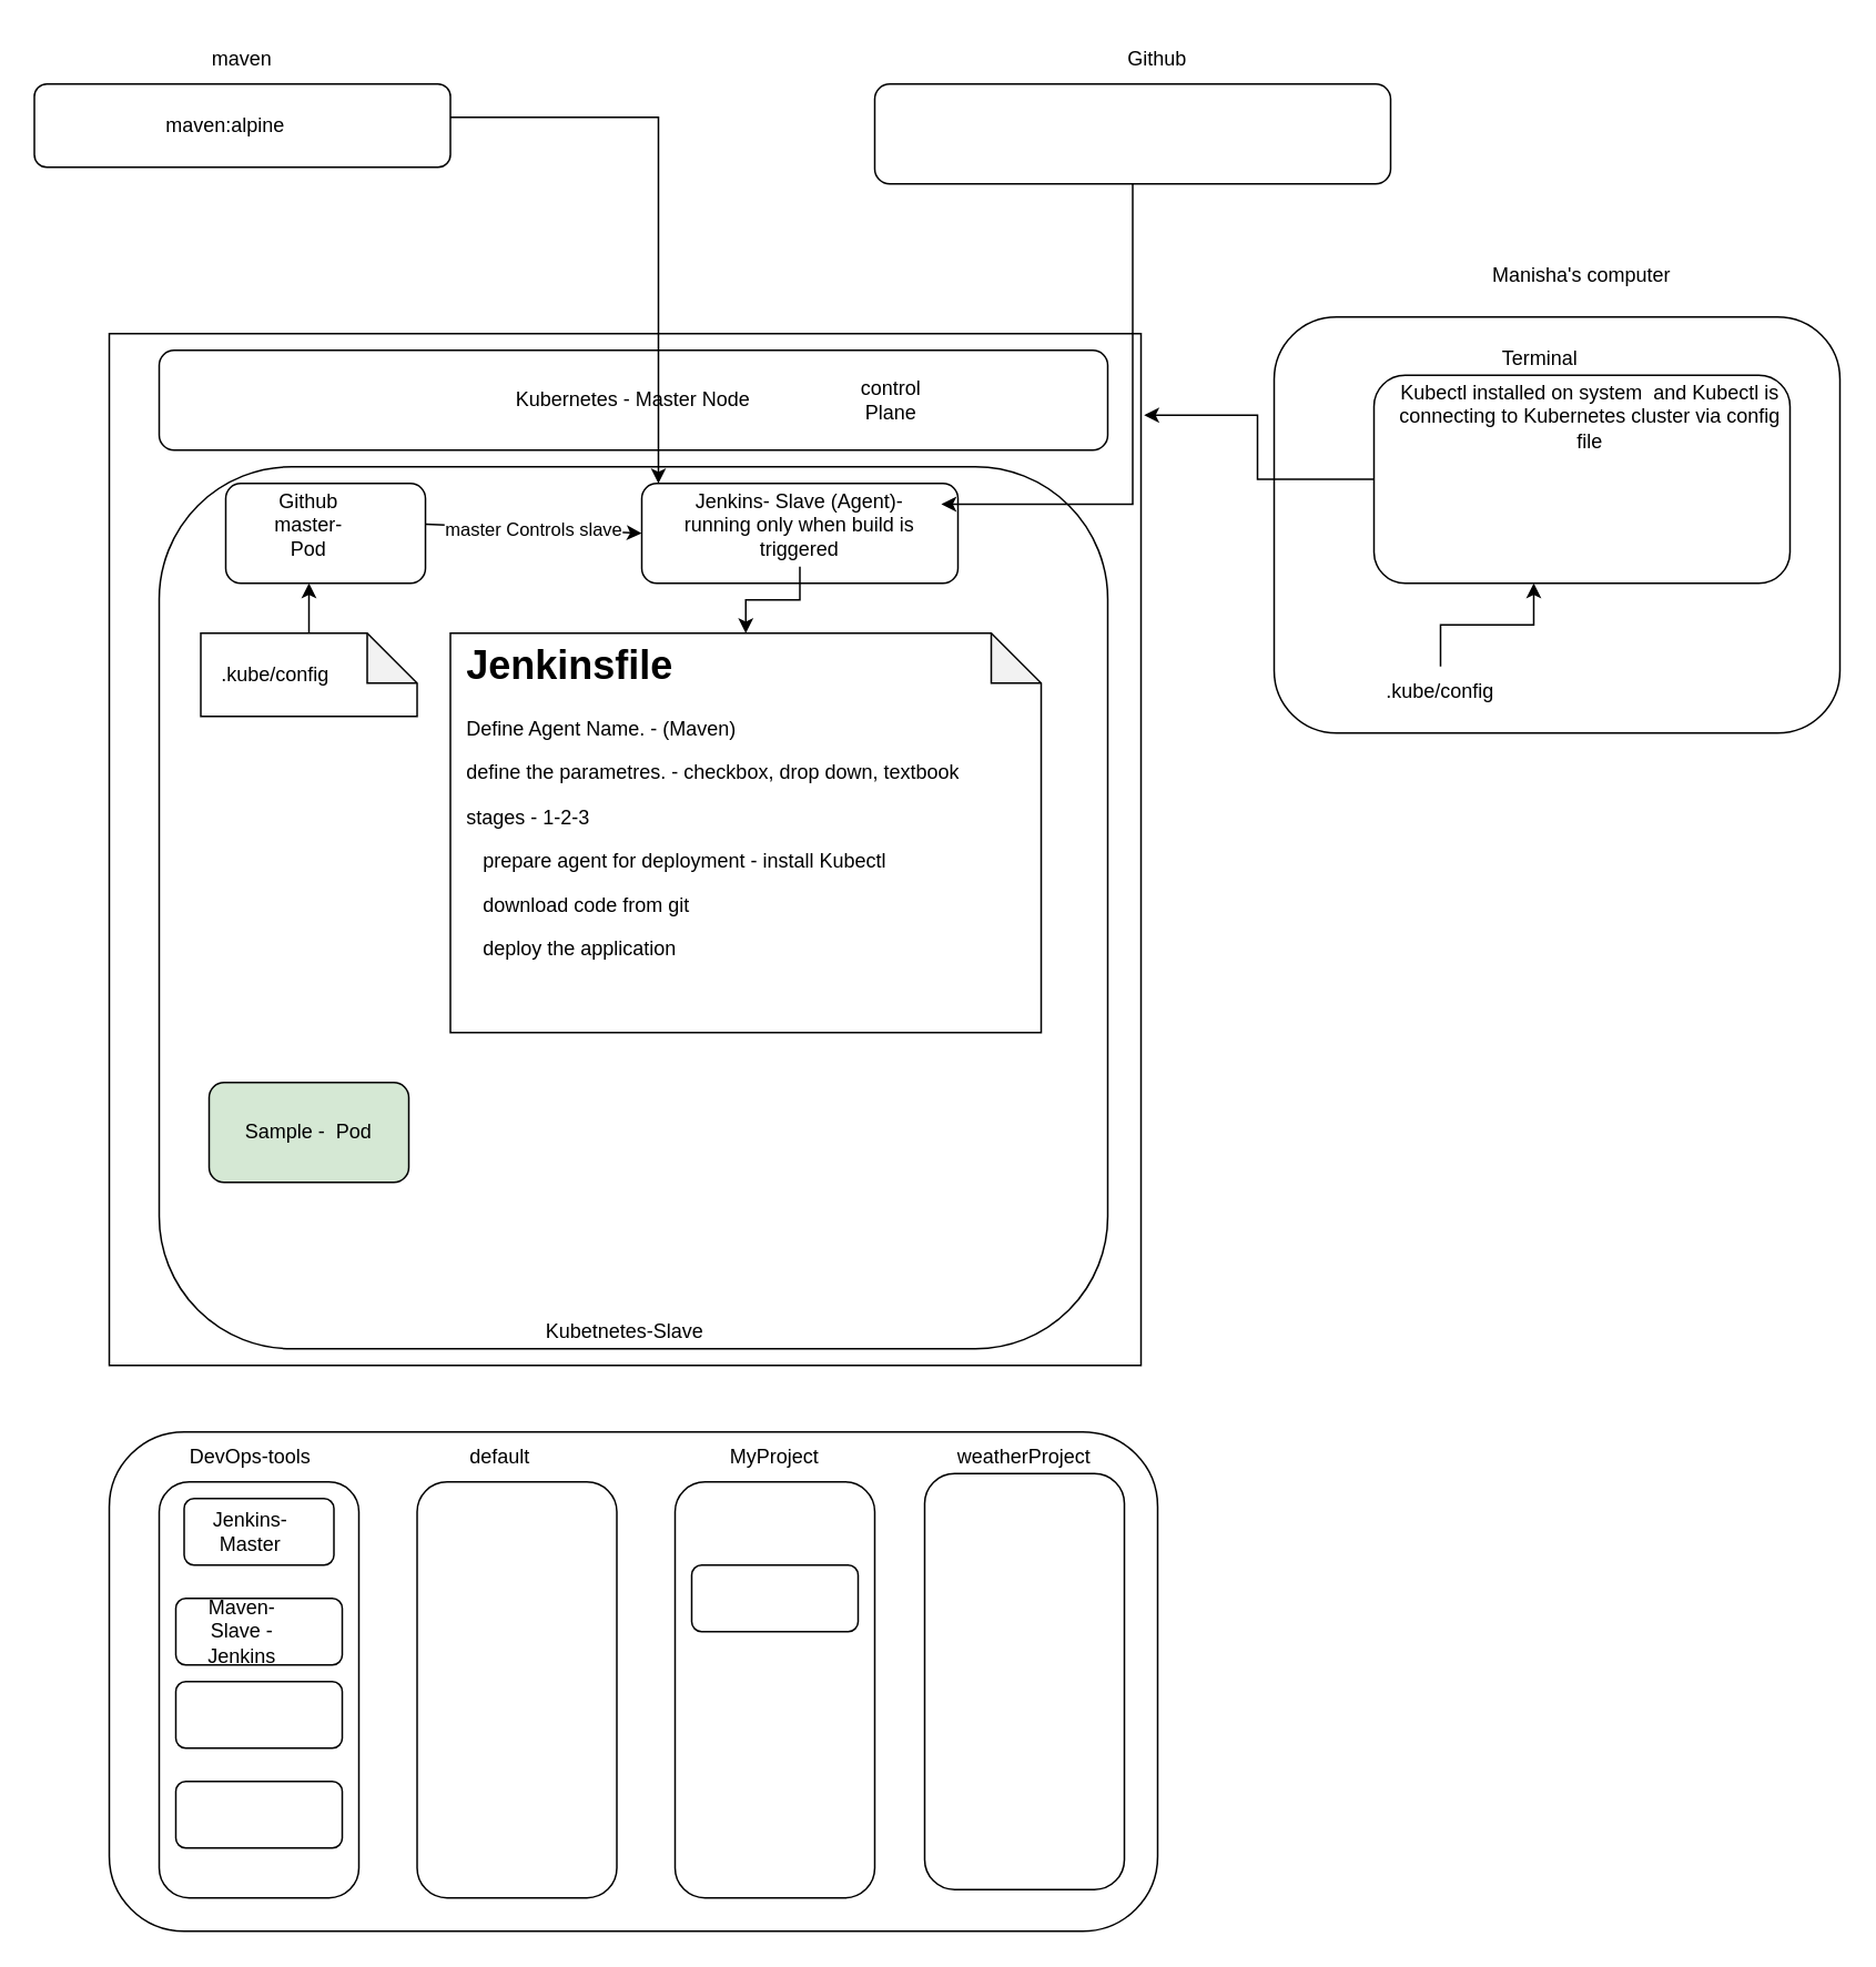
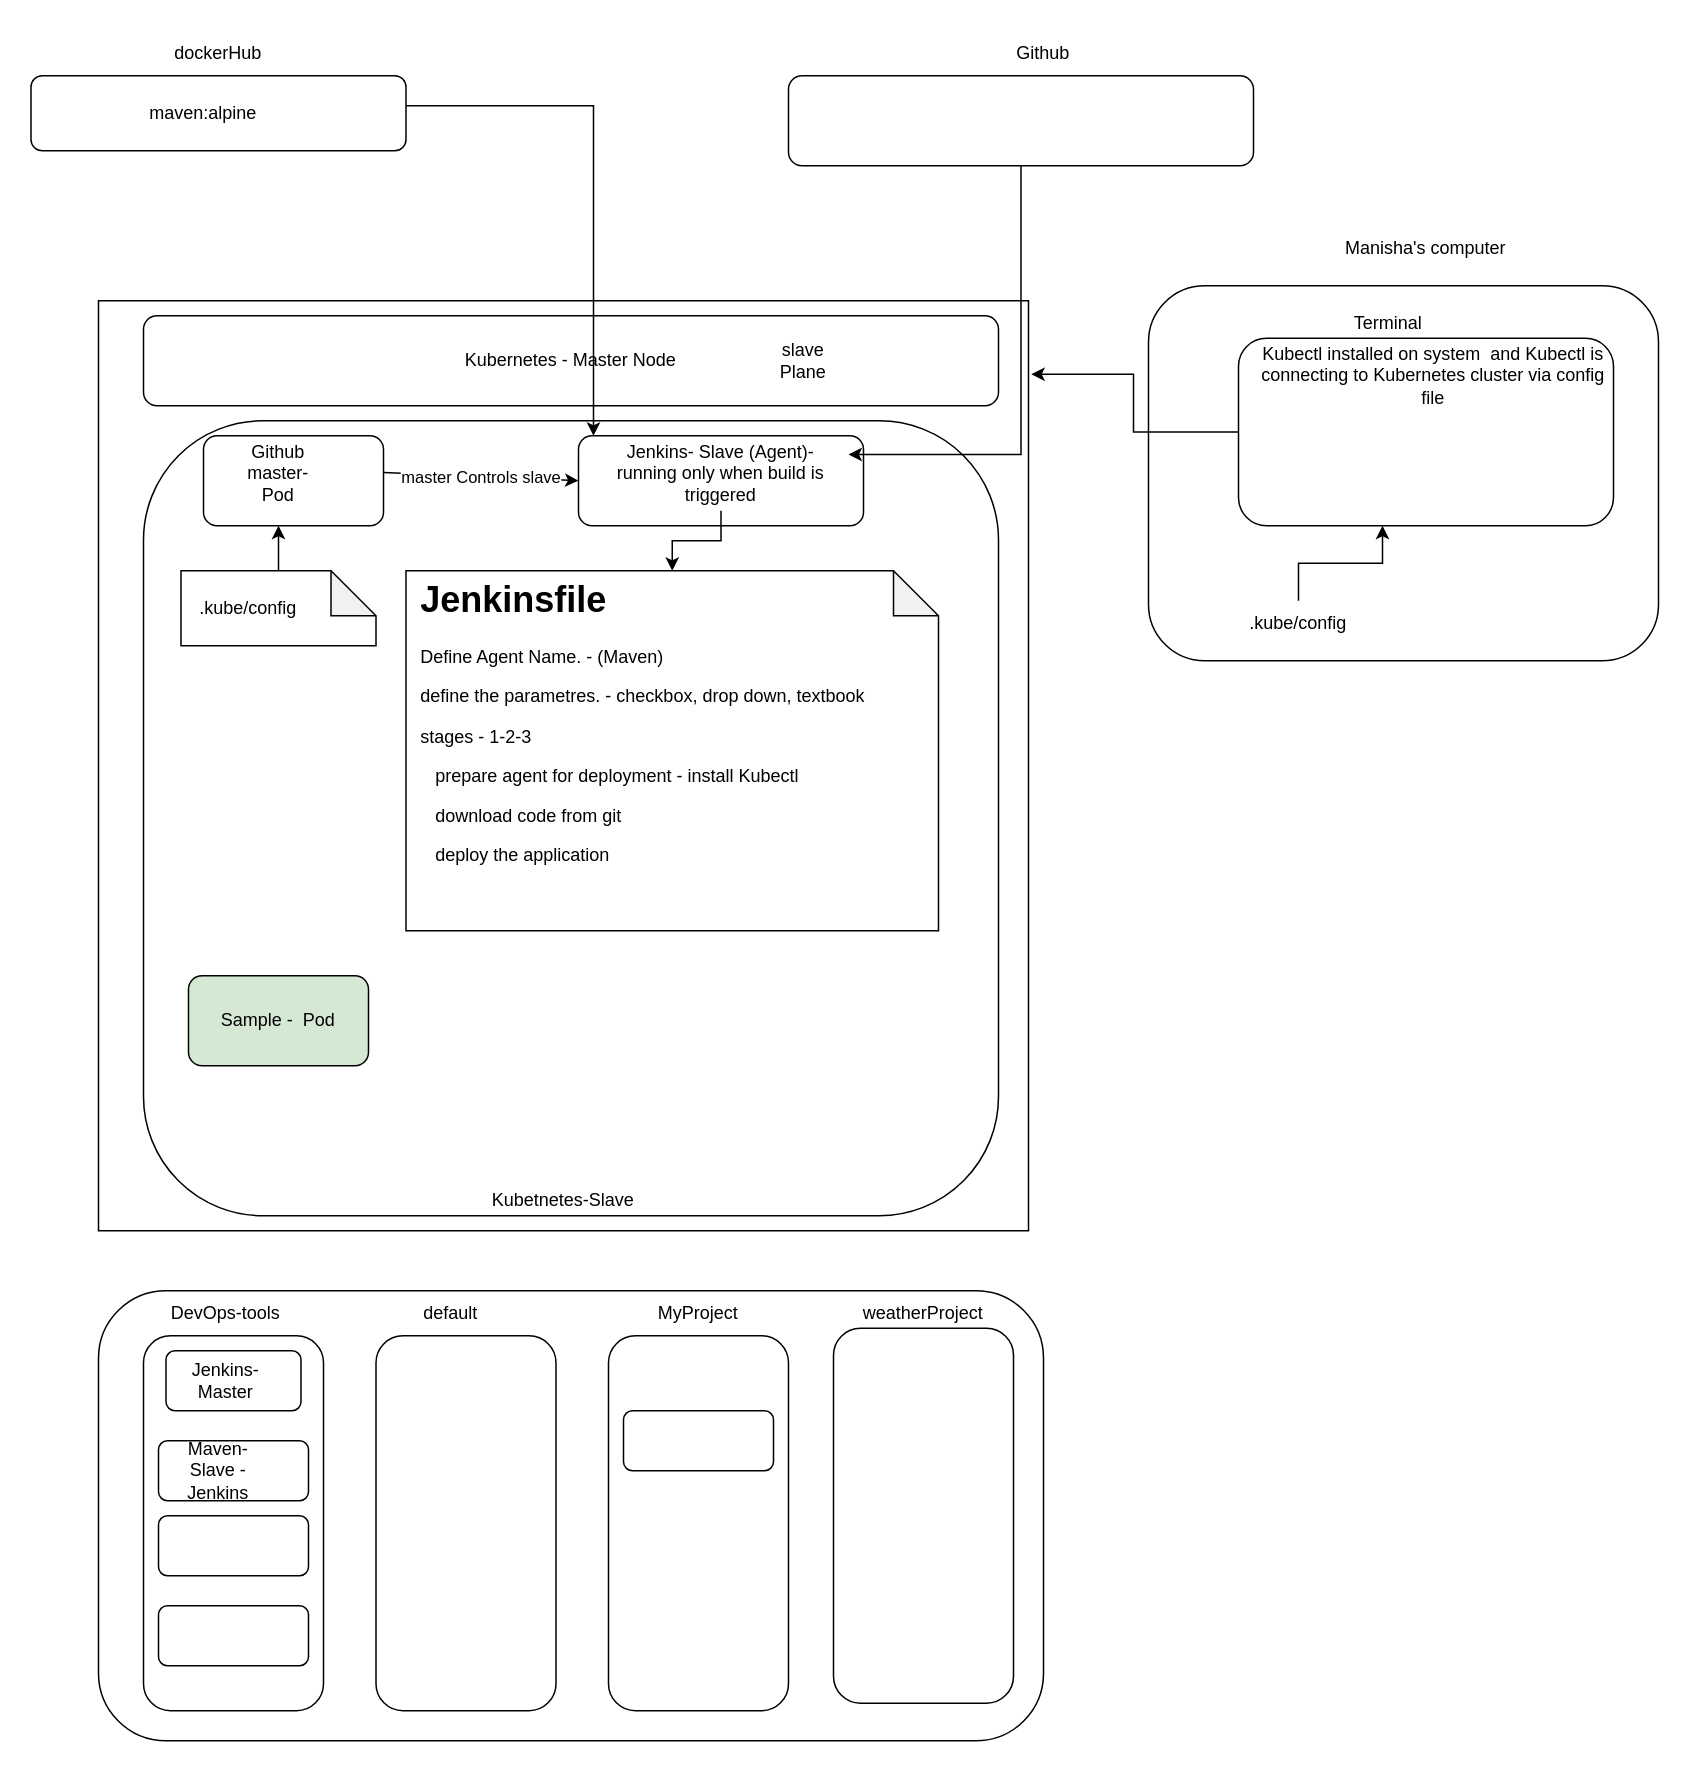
  <mxCell id="0" />
  <mxCell id="1" parent="0" />
  <mxCell id="2" value="" style="whiteSpace=wrap;html=1;aspect=fixed;" vertex="1" parent="1"><mxGeometry x="65" y="200" width="620" height="620" as="geometry" /></mxCell>
  <mxCell id="3" value="Kubernetes - Master Node" style="rounded=1;whiteSpace=wrap;html=1;" vertex="1" parent="1"><mxGeometry x="95" y="210" width="570" height="60" as="geometry" /></mxCell>
  <mxCell id="4" value="" style="rounded=1;whiteSpace=wrap;html=1;" vertex="1" parent="1"><mxGeometry x="95" y="280" width="570" height="530" as="geometry" /></mxCell>
  <mxCell id="5" value="Kubetnetes-Slave" style="text;html=1;strokeColor=none;fillColor=none;align=center;verticalAlign=middle;whiteSpace=wrap;rounded=0;" vertex="1" parent="1"><mxGeometry x="295" y="780" width="160" height="40" as="geometry" /></mxCell>
  <mxCell id="6" value="" style="rounded=1;whiteSpace=wrap;html=1;" vertex="1" parent="1"><mxGeometry x="135" y="290" width="120" height="60" as="geometry" /></mxCell>
  <mxCell id="7" value="" style="rounded=1;whiteSpace=wrap;html=1;" vertex="1" parent="1"><mxGeometry x="385" y="290" width="190" height="60" as="geometry" /></mxCell>
- <mxCell id="8" value="control Plane" style="text;html=1;strokeColor=none;fillColor=none;align=center;verticalAlign=middle;whiteSpace=wrap;rounded=0;" vertex="1" parent="1"><mxGeometry x="505" y="225" width="60" height="30" as="geometry" /></mxCell>
+ <mxCell id="8" value="slave Plane" style="text;html=1;strokeColor=none;fillColor=none;align=center;verticalAlign=middle;whiteSpace=wrap;rounded=0;" vertex="1" parent="1"><mxGeometry x="505" y="225" width="60" height="30" as="geometry" /></mxCell>
  <mxCell id="9" value="Github master- Pod" style="text;html=1;strokeColor=none;fillColor=none;align=center;verticalAlign=middle;whiteSpace=wrap;rounded=0;" vertex="1" parent="1"><mxGeometry x="155" y="300" width="60" height="30" as="geometry" /></mxCell>
  <mxCell id="10" style="edgeStyle=orthogonalEdgeStyle;rounded=0;orthogonalLoop=1;jettySize=auto;html=1;" edge="1" parent="1" source="11" target="21"><mxGeometry relative="1" as="geometry" /></mxCell>
  <mxCell id="11" value="Jenkins- Slave (Agent)- running only when build is triggered" style="text;html=1;strokeColor=none;fillColor=none;align=center;verticalAlign=middle;whiteSpace=wrap;rounded=0;" vertex="1" parent="1"><mxGeometry x="395" y="290" width="170" height="50" as="geometry" /></mxCell>
  <mxCell id="12" value="" style="endArrow=classic;html=1;rounded=0;entryX=0;entryY=0.5;entryDx=0;entryDy=0;" edge="1" parent="1" target="7"><mxGeometry relative="1" as="geometry"><mxPoint x="255" y="314.5" as="sourcePoint" /><mxPoint x="355" y="315" as="targetPoint" /></mxGeometry></mxCell>
  <mxCell id="13" value="master Controls slave" style="edgeLabel;resizable=0;html=1;align=center;verticalAlign=middle;" connectable="0" vertex="1" parent="12"><mxGeometry relative="1" as="geometry" /></mxCell>
  <mxCell id="14" style="edgeStyle=orthogonalEdgeStyle;rounded=0;orthogonalLoop=1;jettySize=auto;html=1;" edge="1" parent="1" source="15" target="11"><mxGeometry relative="1" as="geometry"><Array as="points"><mxPoint x="395" y="70" /></Array></mxGeometry></mxCell>
  <mxCell id="15" value="" style="rounded=1;whiteSpace=wrap;html=1;" vertex="1" parent="1"><mxGeometry x="20" y="50" width="250" height="50" as="geometry" /></mxCell>
- <mxCell id="16" value="maven" style="text;html=1;strokeColor=none;fillColor=none;align=center;verticalAlign=middle;whiteSpace=wrap;rounded=0;" vertex="1" parent="1"><mxGeometry x="115" y="20" width="60" height="30" as="geometry" /></mxCell>
+ <mxCell id="16" value="dockerHub" style="text;html=1;strokeColor=none;fillColor=none;align=center;verticalAlign=middle;whiteSpace=wrap;rounded=0;" vertex="1" parent="1"><mxGeometry x="115" y="20" width="60" height="30" as="geometry" /></mxCell>
  <mxCell id="17" value="maven:alpine" style="text;html=1;strokeColor=none;fillColor=none;align=center;verticalAlign=middle;whiteSpace=wrap;rounded=0;" vertex="1" parent="1"><mxGeometry x="85" y="60" width="100" height="30" as="geometry" /></mxCell>
  <mxCell id="18" style="edgeStyle=orthogonalEdgeStyle;rounded=0;orthogonalLoop=1;jettySize=auto;html=1;entryX=1;entryY=0.25;entryDx=0;entryDy=0;" edge="1" parent="1" source="19" target="11"><mxGeometry relative="1" as="geometry" /></mxCell>
  <mxCell id="19" value="" style="rounded=1;whiteSpace=wrap;html=1;" vertex="1" parent="1"><mxGeometry x="525" y="50" width="310" height="60" as="geometry" /></mxCell>
  <mxCell id="20" value="Github" style="text;html=1;strokeColor=none;fillColor=none;align=center;verticalAlign=middle;whiteSpace=wrap;rounded=0;" vertex="1" parent="1"><mxGeometry x="665" y="20" width="60" height="30" as="geometry" /></mxCell>
  <mxCell id="21" value="" style="shape=note;whiteSpace=wrap;html=1;backgroundOutline=1;darkOpacity=0.05;" vertex="1" parent="1"><mxGeometry x="270" y="380" width="355" height="240" as="geometry" /></mxCell>
  <mxCell id="22" value="&lt;h1&gt;Jenkinsfile&lt;/h1&gt;&lt;p&gt;Define Agent Name. - (Maven)&lt;/p&gt;&lt;p&gt;define the parametres. - checkbox, drop down, textbook&lt;/p&gt;&lt;p&gt;stages - 1-2-3&lt;/p&gt;&lt;p&gt;&amp;nbsp; &amp;nbsp;prepare agent for deployment - install Kubectl&lt;/p&gt;&lt;p&gt;&amp;nbsp; &amp;nbsp;download code from git&lt;/p&gt;&lt;p&gt;&amp;nbsp; &amp;nbsp;deploy the application&amp;nbsp;&lt;/p&gt;" style="text;html=1;strokeColor=none;fillColor=none;spacing=5;spacingTop=-20;whiteSpace=wrap;overflow=hidden;rounded=0;" vertex="1" parent="1"><mxGeometry x="275" y="380" width="330" height="210" as="geometry" /></mxCell>
  <mxCell id="23" value="Sample - &amp;nbsp;Pod" style="rounded=1;whiteSpace=wrap;html=1;fillColor=#d5e8d4;" vertex="1" parent="1"><mxGeometry x="125" y="650" width="120" height="60" as="geometry" /></mxCell>
  <mxCell id="24" value="" style="edgeStyle=orthogonalEdgeStyle;rounded=0;orthogonalLoop=1;jettySize=auto;html=1;" edge="1" parent="1" source="25"><mxGeometry relative="1" as="geometry"><mxPoint x="185" y="350" as="targetPoint" /><Array as="points"><mxPoint x="185" y="350" /><mxPoint x="185" y="350" /></Array></mxGeometry></mxCell>
  <mxCell id="25" value="" style="shape=note;whiteSpace=wrap;html=1;backgroundOutline=1;darkOpacity=0.05;" vertex="1" parent="1"><mxGeometry x="120" y="380" width="130" height="50" as="geometry" /></mxCell>
  <mxCell id="26" value=".kube/config" style="text;html=1;strokeColor=none;fillColor=none;align=center;verticalAlign=middle;whiteSpace=wrap;rounded=0;" vertex="1" parent="1"><mxGeometry x="135" y="390" width="60" height="30" as="geometry" /></mxCell>
  <mxCell id="27" value="" style="rounded=1;whiteSpace=wrap;html=1;" vertex="1" parent="1"><mxGeometry x="765" width="340" height="250" as="geometry" y="190" /></mxCell>
  <mxCell id="28" value="Manisha's computer" style="text;html=1;strokeColor=none;fillColor=none;align=center;verticalAlign=middle;whiteSpace=wrap;rounded=0;" vertex="1" parent="1"><mxGeometry x="885" y="150" width="130" height="30" as="geometry" /></mxCell>
  <mxCell id="29" value="" style="rounded=1;whiteSpace=wrap;html=1;" vertex="1" parent="1"><mxGeometry x="825" y="225" width="250" height="125" as="geometry" /></mxCell>
  <mxCell id="30" value="Terminal" style="text;html=1;strokeColor=none;fillColor=none;align=center;verticalAlign=middle;whiteSpace=wrap;rounded=0;" vertex="1" parent="1"><mxGeometry x="895" y="200" width="60" height="30" as="geometry" /></mxCell>
  <mxCell id="31" value=".kube/config" style="text;html=1;strokeColor=none;fillColor=none;align=center;verticalAlign=middle;whiteSpace=wrap;rounded=0;" vertex="1" parent="1"><mxGeometry x="835" y="400" width="60" height="30" as="geometry" /></mxCell>
  <mxCell id="32" style="edgeStyle=orthogonalEdgeStyle;rounded=0;orthogonalLoop=1;jettySize=auto;html=1;entryX=0.384;entryY=1;entryDx=0;entryDy=0;entryPerimeter=0;" edge="1" parent="1" source="31" target="29"><mxGeometry relative="1" as="geometry" /></mxCell>
  <mxCell id="33" style="edgeStyle=orthogonalEdgeStyle;rounded=0;orthogonalLoop=1;jettySize=auto;html=1;entryX=1.003;entryY=0.079;entryDx=0;entryDy=0;entryPerimeter=0;" edge="1" parent="1" source="29" target="2"><mxGeometry relative="1" as="geometry" /></mxCell>
  <mxCell id="34" value="Kubectl installed on system &amp;nbsp;and Kubectl is connecting to Kubernetes cluster via config file" style="text;html=1;strokeColor=none;fillColor=none;align=center;verticalAlign=middle;whiteSpace=wrap;rounded=0;" vertex="1" parent="1"><mxGeometry x="835" y="230" width="240" height="40" as="geometry" /></mxCell>
  <mxCell id="35" value="" style="rounded=1;whiteSpace=wrap;html=1;" vertex="1" parent="1"><mxGeometry x="65" y="860" width="630" height="300" as="geometry" /></mxCell>
  <mxCell id="36" value="" style="rounded=1;whiteSpace=wrap;html=1;" vertex="1" parent="1"><mxGeometry x="95" y="890" width="120" height="250" as="geometry" /></mxCell>
  <mxCell id="37" value="" style="rounded=1;whiteSpace=wrap;html=1;" vertex="1" parent="1"><mxGeometry x="250" y="890" width="120" height="250" as="geometry" /></mxCell>
  <mxCell id="38" value="" style="rounded=1;whiteSpace=wrap;html=1;" vertex="1" parent="1"><mxGeometry x="405" y="890" width="120" height="250" as="geometry" /></mxCell>
  <mxCell id="39" value="" style="rounded=1;whiteSpace=wrap;html=1;" vertex="1" parent="1"><mxGeometry x="555" y="885" width="120" height="250" as="geometry" /></mxCell>
  <mxCell id="40" value="DevOps-tools" style="text;html=1;strokeColor=none;fillColor=none;align=center;verticalAlign=middle;whiteSpace=wrap;rounded=0;" vertex="1" parent="1"><mxGeometry x="105" y="860" width="90" height="30" as="geometry" /></mxCell>
  <mxCell id="41" value="default" style="text;html=1;strokeColor=none;fillColor=none;align=center;verticalAlign=middle;whiteSpace=wrap;rounded=0;" vertex="1" parent="1"><mxGeometry x="270" y="860" width="60" height="30" as="geometry" /></mxCell>
  <mxCell id="42" value="MyProject" style="text;html=1;strokeColor=none;fillColor=none;align=center;verticalAlign=middle;whiteSpace=wrap;rounded=0;" vertex="1" parent="1"><mxGeometry x="435" y="860" width="60" height="30" as="geometry" /></mxCell>
  <mxCell id="43" value="weatherProject" style="text;html=1;strokeColor=none;fillColor=none;align=center;verticalAlign=middle;whiteSpace=wrap;rounded=0;" vertex="1" parent="1"><mxGeometry x="585" y="860" width="60" height="30" as="geometry" /></mxCell>
  <mxCell id="44" value="" style="rounded=1;whiteSpace=wrap;html=1;" vertex="1" parent="1"><mxGeometry x="110" y="900" width="90" height="40" as="geometry" /></mxCell>
  <mxCell id="45" value="" style="rounded=1;whiteSpace=wrap;html=1;" vertex="1" parent="1"><mxGeometry x="105" y="960" width="100" height="40" as="geometry" /></mxCell>
  <mxCell id="46" value="" style="rounded=1;whiteSpace=wrap;html=1;" vertex="1" parent="1"><mxGeometry x="105" y="1010" width="100" height="40" as="geometry" /></mxCell>
  <mxCell id="47" value="" style="rounded=1;whiteSpace=wrap;html=1;" vertex="1" parent="1"><mxGeometry x="105" y="1070" width="100" height="40" as="geometry" /></mxCell>
  <mxCell id="48" value="Jenkins-Master" style="text;html=1;strokeColor=none;fillColor=none;align=center;verticalAlign=middle;whiteSpace=wrap;rounded=0;" vertex="1" parent="1"><mxGeometry x="120" y="905" width="60" height="30" as="geometry" /></mxCell>
  <mxCell id="49" value="Maven-Slave - Jenkins" style="text;html=1;strokeColor=none;fillColor=none;align=center;verticalAlign=middle;whiteSpace=wrap;rounded=0;" vertex="1" parent="1"><mxGeometry x="115" y="965" width="60" height="30" as="geometry" /></mxCell>
  <mxCell id="50" value="" style="rounded=1;whiteSpace=wrap;html=1;" vertex="1" parent="1"><mxGeometry x="415" y="940" width="100" height="40" as="geometry" /></mxCell>
